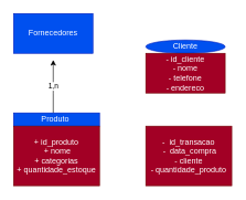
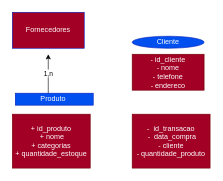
  <mxCell id="0" />
  <mxCell id="1" parent="0" />
  <mxCell id="2" value="1,n" style="edgeStyle=orthogonalEdgeStyle;html=1;fontFamily=Helvetica;" edge="1" parent="1" source="3"><mxGeometry relative="1" as="geometry"><mxPoint x="80" y="90" as="targetPoint" /><Array as="points"><mxPoint x="80" y="130" /><mxPoint x="80" y="130" /></Array></mxGeometry></mxCell>
- <mxCell id="3" value="Produto&amp;nbsp;" style="whiteSpace=wrap;html=1;fillColor=#0050ef;fontColor=#ffffff;strokeColor=#001DBC;" vertex="1" parent="1"><mxGeometry x="20" y="170" width="130" height="20" as="geometry" /></mxCell>
- <mxCell id="4" value="Fornecedores" style="whiteSpace=wrap;html=1;fillColor=#0050ef;fontColor=#ffffff;strokeColor=#001DBC;" vertex="1" parent="1"><mxGeometry x="20" y="20" width="120" height="60" as="geometry" /></mxCell>
+ <mxCell id="3" value="Produto&amp;nbsp;" style="whiteSpace=wrap;html=1;fillColor=#0050ef;fontColor=#ffffff;strokeColor=#001DBC;" vertex="1" parent="1"><mxGeometry x="25" y="155" width="130" height="20" as="geometry" /></mxCell>
+ <mxCell id="4" value="Fornecedores" style="whiteSpace=wrap;html=1;fillColor=#a20025;fontColor=#ffffff;strokeColor=#001DBC;" vertex="1" parent="1"><mxGeometry x="20" y="20" width="120" height="60" as="geometry" /></mxCell>
  <mxCell id="5" value="Cliente" style="ellipse;whiteSpace=wrap;html=1;fillColor=#0050ef;fontColor=#ffffff;strokeColor=#001DBC;" vertex="1" parent="1"><mxGeometry x="220" y="60" width="120" height="20" as="geometry" /></mxCell>
- <mxCell id="6" value="- id_cliente&lt;br&gt;- nome&lt;br&gt;- telefone&lt;br&gt;- endereco" style="whiteSpace=wrap;html=1;fontFamily=Helvetica;fillColor=#a20025;fontColor=#ffffff;strokeColor=#6F0000;" vertex="1" parent="1"><mxGeometry x="220" y="80" width="120" height="60" as="geometry" /></mxCell>
+ <mxCell id="6" value="- id_cliente&lt;br&gt;- nome&lt;br&gt;- telefone&lt;br&gt;- endereco" style="whiteSpace=wrap;html=1;fontFamily=Helvetica;fillColor=#a20025;fontColor=#ffffff;strokeColor=#6F0000;" vertex="1" parent="1"><mxGeometry x="220" y="90" width="120" height="60" as="geometry" /></mxCell>
  <mxCell id="7" value="+ id_produto&lt;br&gt;&amp;nbsp;+ nome&lt;br&gt;+ categorias&lt;br&gt;+ quantidade_estoque" style="whiteSpace=wrap;html=1;fontFamily=Helvetica;fillColor=#a20025;fontColor=#ffffff;strokeColor=#6F0000;" vertex="1" parent="1"><mxGeometry x="20" y="190" width="130" height="90" as="geometry" /></mxCell>
  <mxCell id="8" value="-&amp;nbsp; id_transacao&lt;br&gt;&amp;nbsp;-&amp;nbsp; data_compra&lt;br&gt;- cliente&lt;br&gt;- quantidade_produto" style="whiteSpace=wrap;html=1;fontFamily=Helvetica;fillColor=#a20025;fontColor=#ffffff;strokeColor=#6F0000;" vertex="1" parent="1"><mxGeometry x="220" y="190" width="130" height="90" as="geometry" /></mxCell>
